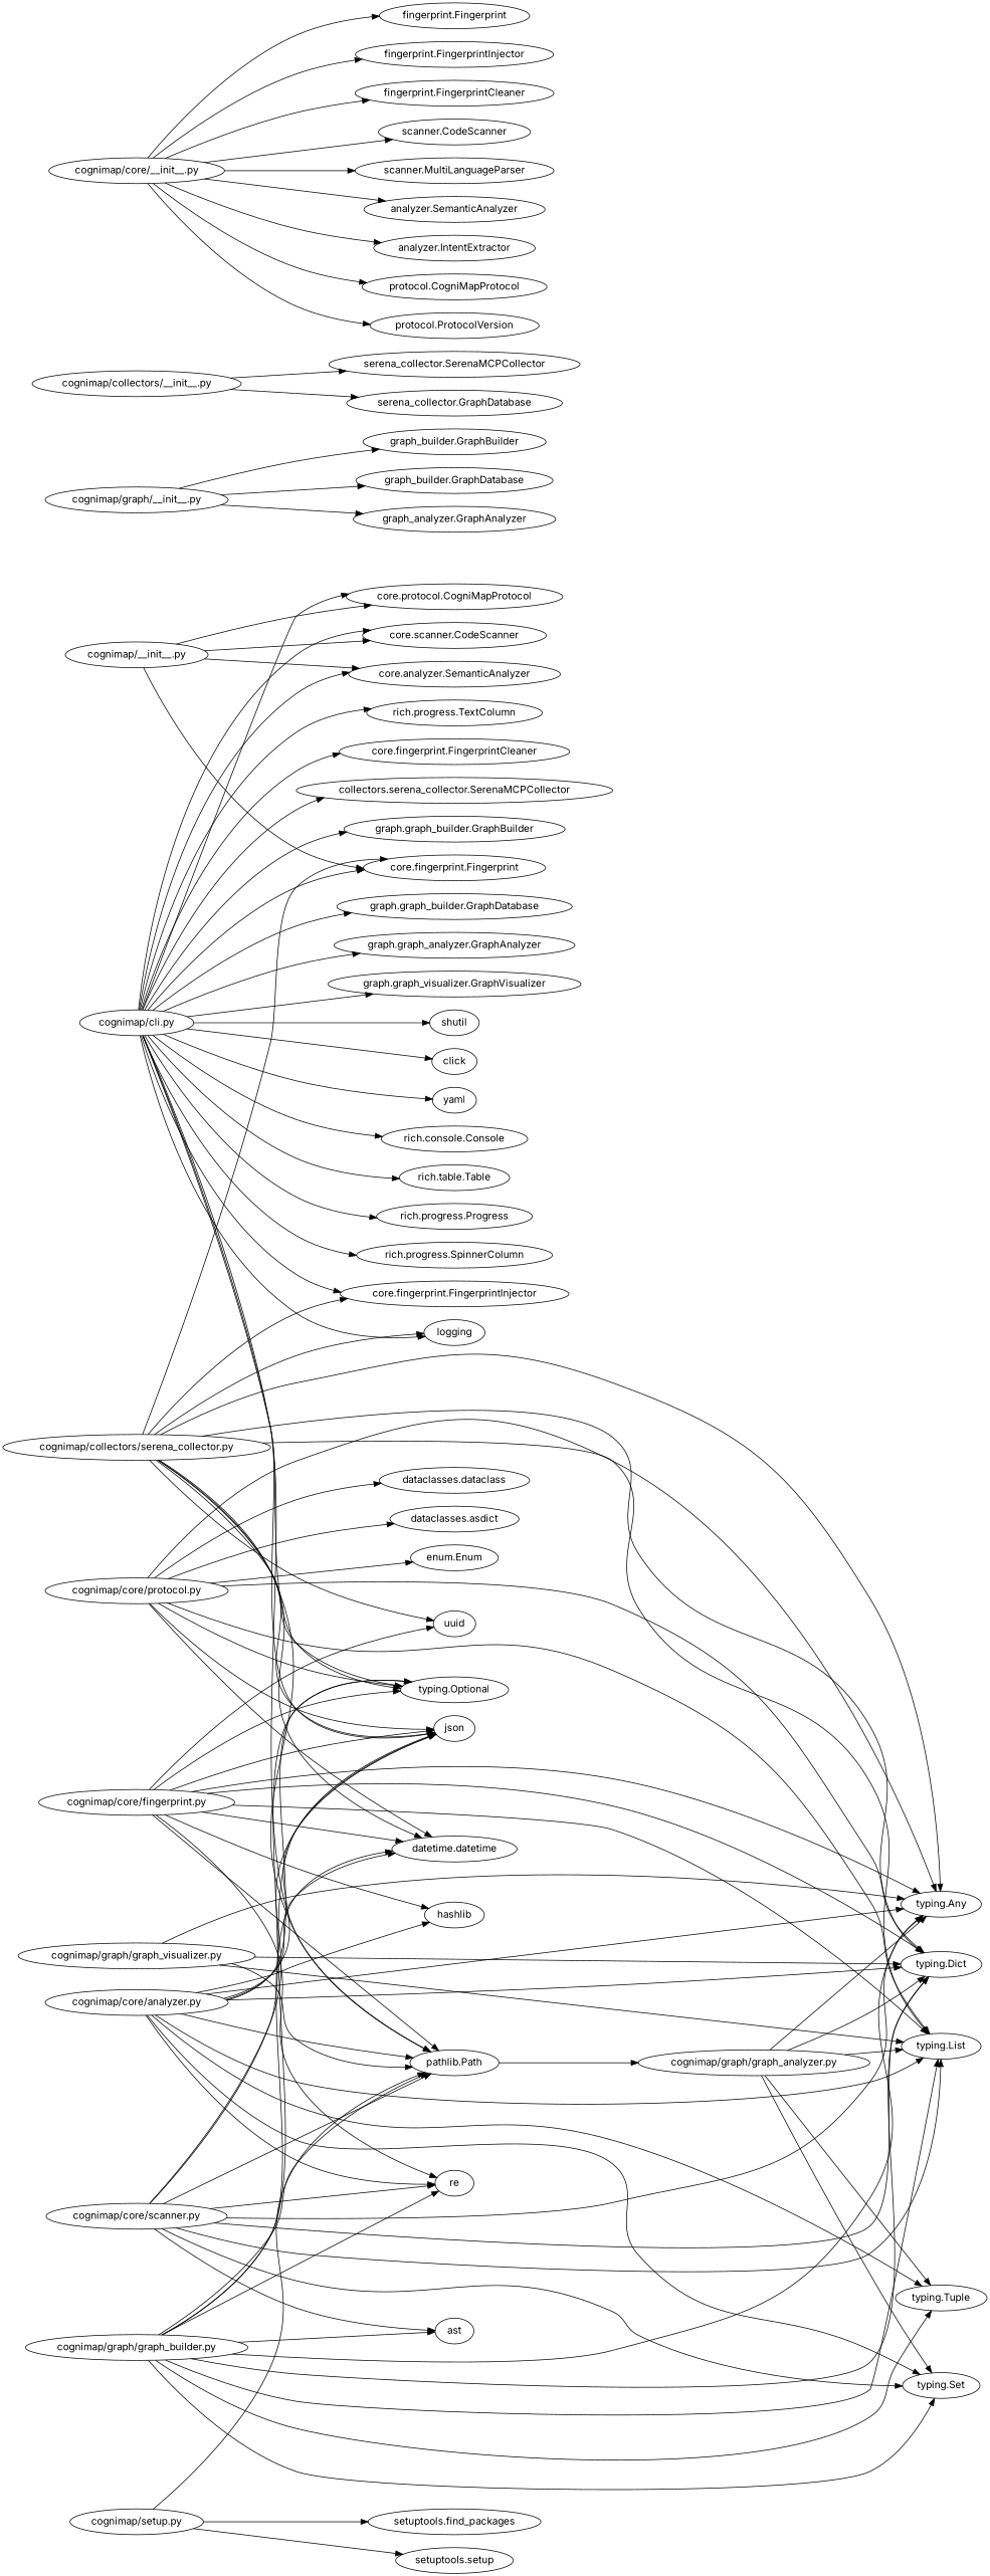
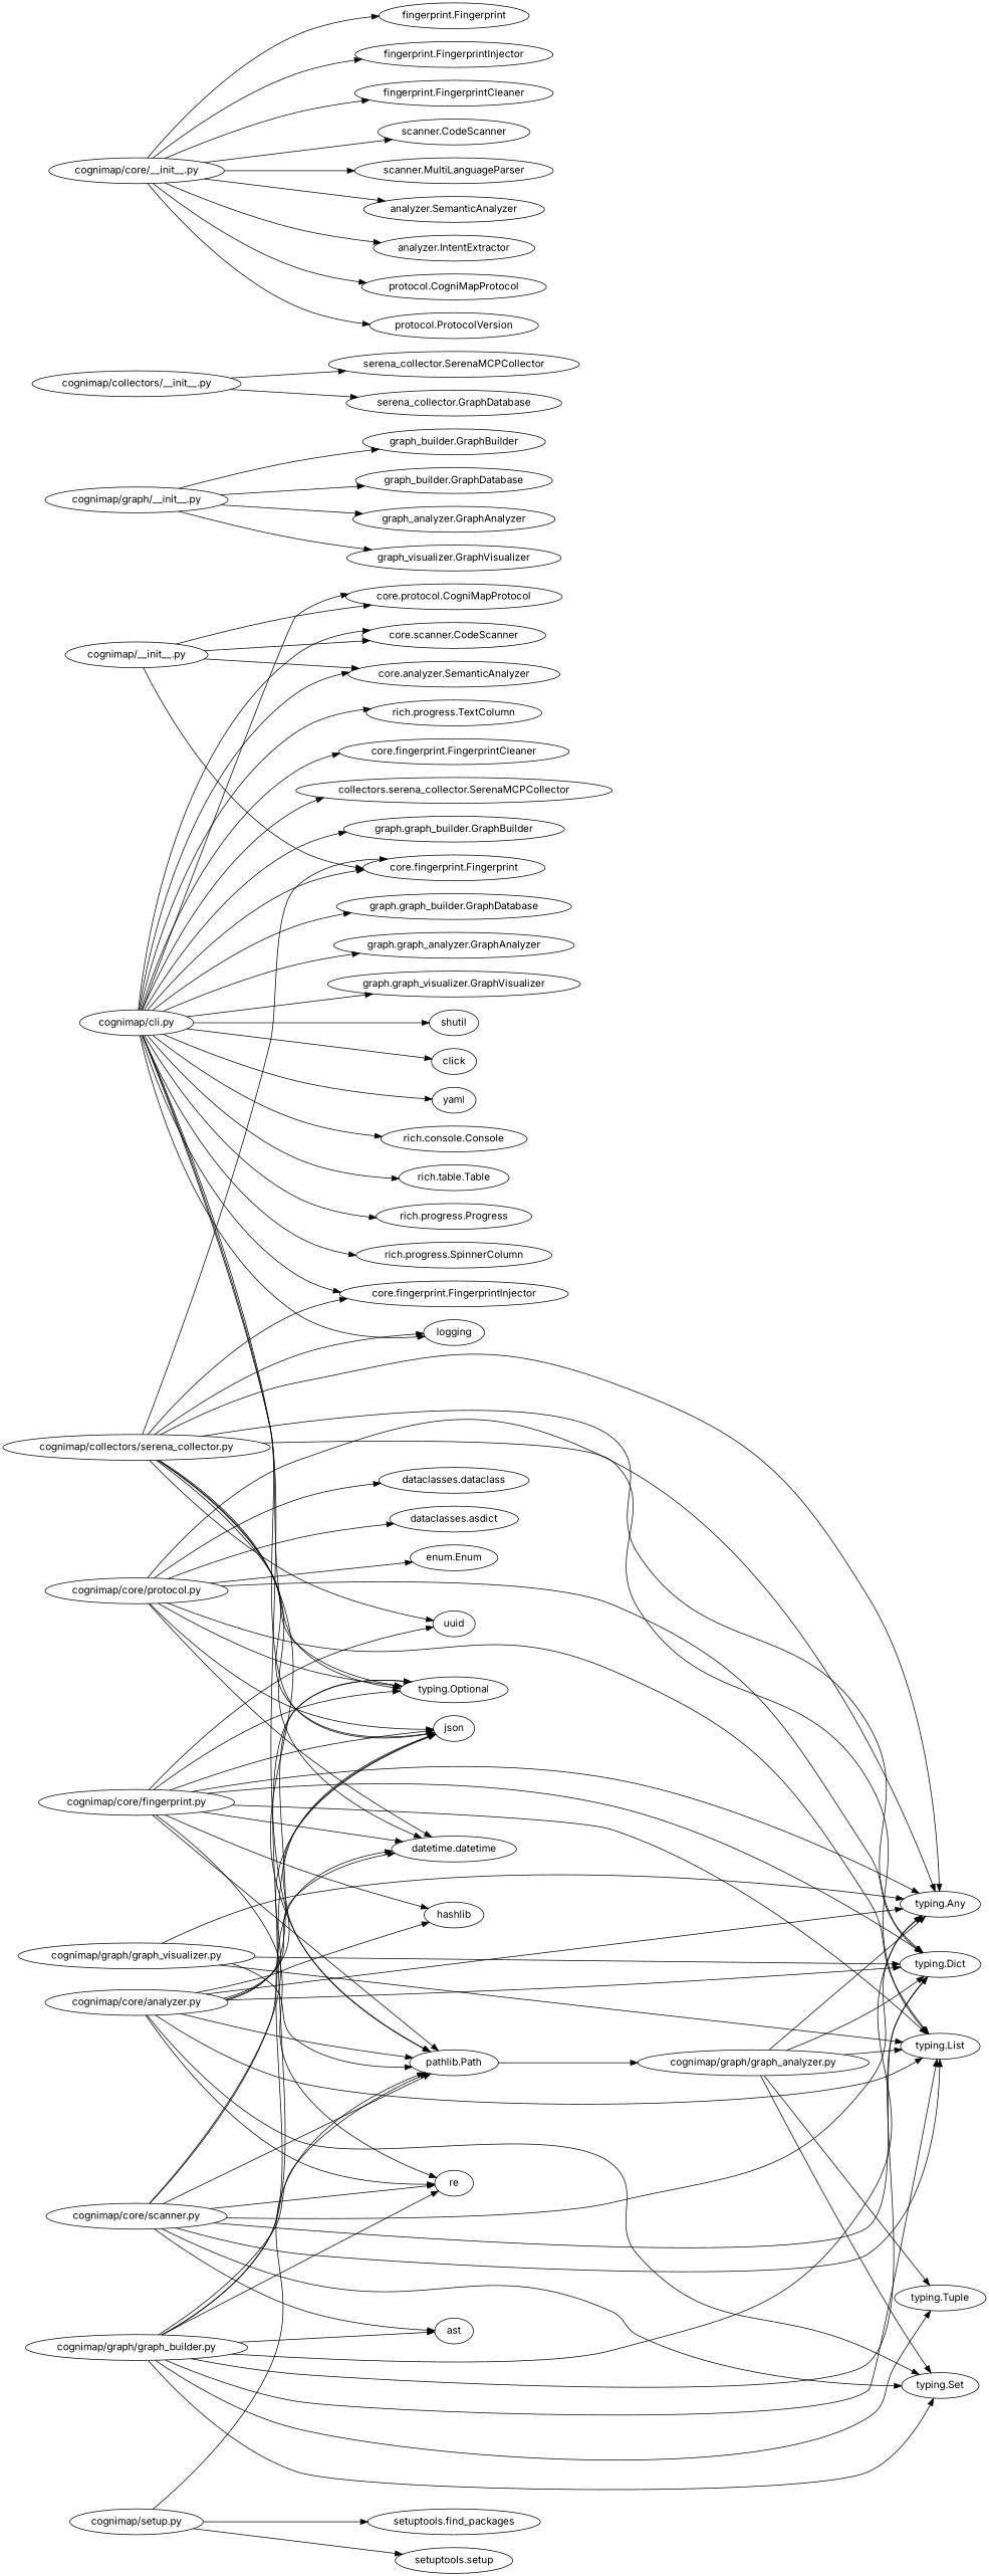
  strict digraph {
    fontname=Inter
    rankdir=LR
    node [color=black fontname=Inter]
    edge [fontname=Inter]
    "cognimap/__init__.py" [has_fingerprint=True hash="831b7ddc8d8bac4e" loc=33]
    "core.fingerprint.Fingerprint"
    "core.scanner.CodeScanner"
    "core.analyzer.SemanticAnalyzer"
    "core.protocol.CogniMapProtocol"
    "cognimap/cli.py" [has_fingerprint=True hash="8b83edfcc1c35e18" loc=488]
    click
    yaml
    json
    "pathlib.Path"
    "rich.console.Console"
    "rich.table.Table"
    "rich.progress.Progress"
    "rich.progress.SpinnerColumn"
    "rich.progress.TextColumn"
    logging
    "typing.Optional"
    "core.fingerprint.FingerprintInjector"
    "core.fingerprint.FingerprintCleaner"
    "collectors.serena_collector.SerenaMCPCollector"
    "graph.graph_builder.GraphBuilder"
    "graph.graph_builder.GraphDatabase"
    "graph.graph_analyzer.GraphAnalyzer"
    "graph.graph_visualizer.GraphVisualizer"
    shutil
    "cognimap/graph/graph_analyzer.py" [has_fingerprint=False hash=cf06eb068c0ea5b5 loc=280]
    "cognimap/setup.py" [has_fingerprint=True hash="500bbde80a069016" loc=95]
    "setuptools.setup"
    "setuptools.find_packages"
    "cognimap/graph/__init__.py" [has_fingerprint=False hash=edb6eb8610c951c2 loc=14]
    "graph_builder.GraphBuilder"
    "graph_builder.GraphDatabase"
    "graph_analyzer.GraphAnalyzer"
+   "graph_visualizer.GraphVisualizer"
    "cognimap/graph/graph_visualizer.py" [has_fingerprint=False hash=f7c804c03622cabb loc=187]
    "typing.Dict"
    "typing.List"
    "typing.Any"
    "typing.Set"
    "typing.Tuple"
    "cognimap/graph/graph_builder.py" [has_fingerprint=True hash=b406a8bbc4a5f58f loc=371]
    re
    "datetime.datetime"
    ast
    "cognimap/collectors/__init__.py" [has_fingerprint=True hash="1a351ea5b925684b" loc=26]
    "serena_collector.SerenaMCPCollector"
    n47 [label="serena_collector.GraphDatabase"]
    "cognimap/collectors/serena_collector.py" [has_fingerprint=True hash="2fa5fd9b02d4260b" loc=464]
    uuid
    "cognimap/core/analyzer.py" [has_fingerprint=True hash="7bcac65d8c6157d8" loc=482]
    hashlib
    "cognimap/core/__init__.py" [has_fingerprint=True hash=adb389b8c2e811c4 loc=38]
    "fingerprint.Fingerprint"
    "fingerprint.FingerprintInjector"
    "fingerprint.FingerprintCleaner"
    "scanner.CodeScanner"
    "scanner.MultiLanguageParser"
    "analyzer.SemanticAnalyzer"
    "analyzer.IntentExtractor"
    "protocol.CogniMapProtocol"
    "protocol.ProtocolVersion"
    "cognimap/core/fingerprint.py" [has_fingerprint=True hash="3e8f17a0f452bdc3" loc=381]
    "cognimap/core/protocol.py" [has_fingerprint=True hash="09c08cabb0a1ce52" loc=339]
    "enum.Enum"
    "dataclasses.dataclass"
    "dataclasses.asdict"
    "cognimap/core/scanner.py" [has_fingerprint=True hash="1a1a13f688aa7abc" loc=529]
    "cognimap/__init__.py" -> "core.fingerprint.Fingerprint"
    "cognimap/__init__.py" -> "core.scanner.CodeScanner"
    "cognimap/__init__.py" -> "core.analyzer.SemanticAnalyzer"
    "cognimap/__init__.py" -> "core.protocol.CogniMapProtocol"
    "cognimap/cli.py" -> "core.fingerprint.Fingerprint"
    "cognimap/cli.py" -> "core.scanner.CodeScanner"
    "cognimap/cli.py" -> "core.analyzer.SemanticAnalyzer"
    "cognimap/cli.py" -> "core.protocol.CogniMapProtocol"
    "cognimap/cli.py" -> click
    "cognimap/cli.py" -> yaml
    "cognimap/cli.py" -> json
    "cognimap/cli.py" -> "pathlib.Path"
    "cognimap/cli.py" -> "rich.console.Console"
    "cognimap/cli.py" -> "rich.table.Table"
    "cognimap/cli.py" -> "rich.progress.Progress"
    "cognimap/cli.py" -> "rich.progress.SpinnerColumn"
    "cognimap/cli.py" -> "rich.progress.TextColumn"
    "cognimap/cli.py" -> logging
    "cognimap/cli.py" -> "typing.Optional"
    "cognimap/cli.py" -> "core.fingerprint.FingerprintInjector"
    "cognimap/cli.py" -> "core.fingerprint.FingerprintCleaner"
    "cognimap/cli.py" -> "collectors.serena_collector.SerenaMCPCollector"
    "cognimap/cli.py" -> "graph.graph_builder.GraphBuilder"
    "cognimap/cli.py" -> "graph.graph_builder.GraphDatabase"
    "cognimap/cli.py" -> "graph.graph_analyzer.GraphAnalyzer"
    "cognimap/cli.py" -> "graph.graph_visualizer.GraphVisualizer"
    "cognimap/cli.py" -> shutil
    "pathlib.Path" -> "cognimap/graph/graph_analyzer.py"
    "cognimap/graph/graph_analyzer.py" -> "typing.Dict"
    "cognimap/graph/graph_analyzer.py" -> "typing.List"
    "cognimap/graph/graph_analyzer.py" -> "typing.Any"
    "cognimap/graph/graph_analyzer.py" -> "typing.Set"
    "cognimap/graph/graph_analyzer.py" -> "typing.Tuple"
    "cognimap/setup.py" -> "pathlib.Path"
    "cognimap/setup.py" -> "setuptools.setup"
    "cognimap/setup.py" -> "setuptools.find_packages"
    "cognimap/graph/__init__.py" -> "graph_builder.GraphBuilder"
    "cognimap/graph/__init__.py" -> "graph_builder.GraphDatabase"
    "cognimap/graph/__init__.py" -> "graph_analyzer.GraphAnalyzer"
+   "cognimap/graph/__init__.py" -> "graph_visualizer.GraphVisualizer"
    "cognimap/graph/graph_visualizer.py" -> "pathlib.Path"
    "cognimap/graph/graph_visualizer.py" -> "typing.Dict"
    "cognimap/graph/graph_visualizer.py" -> "typing.List"
    "cognimap/graph/graph_visualizer.py" -> "typing.Any"
    "cognimap/graph/graph_builder.py" -> json
    "cognimap/graph/graph_builder.py" -> "pathlib.Path"
    "cognimap/graph/graph_builder.py" -> "typing.Dict"
    "cognimap/graph/graph_builder.py" -> "typing.List"
    "cognimap/graph/graph_builder.py" -> "typing.Any"
    "cognimap/graph/graph_builder.py" -> "typing.Set"
    "cognimap/graph/graph_builder.py" -> "typing.Tuple"
    "cognimap/graph/graph_builder.py" -> re
    "cognimap/graph/graph_builder.py" -> "datetime.datetime"
    "cognimap/graph/graph_builder.py" -> ast
    "cognimap/collectors/__init__.py" -> "serena_collector.SerenaMCPCollector"
    "cognimap/collectors/__init__.py" -> n47
    "cognimap/collectors/serena_collector.py" -> "core.fingerprint.Fingerprint"
    "cognimap/collectors/serena_collector.py" -> json
    "cognimap/collectors/serena_collector.py" -> "pathlib.Path"
    "cognimap/collectors/serena_collector.py" -> logging
    "cognimap/collectors/serena_collector.py" -> "typing.Optional"
    "cognimap/collectors/serena_collector.py" -> "core.fingerprint.FingerprintInjector"
    "cognimap/collectors/serena_collector.py" -> "typing.Dict"
    "cognimap/collectors/serena_collector.py" -> "typing.List"
    "cognimap/collectors/serena_collector.py" -> "typing.Any"
    "cognimap/collectors/serena_collector.py" -> "datetime.datetime"
    "cognimap/collectors/serena_collector.py" -> uuid
    "cognimap/core/analyzer.py" -> json
    "cognimap/core/analyzer.py" -> "pathlib.Path"
    "cognimap/core/analyzer.py" -> "typing.Optional"
    "cognimap/core/analyzer.py" -> "typing.Dict"
    "cognimap/core/analyzer.py" -> "typing.List"
    "cognimap/core/analyzer.py" -> "typing.Any"
    "cognimap/core/analyzer.py" -> "typing.Set"
-   "cognimap/core/analyzer.py" -> "typing.Tuple"
    "cognimap/core/analyzer.py" -> re
    "cognimap/core/analyzer.py" -> "datetime.datetime"
    "cognimap/core/analyzer.py" -> hashlib
    "cognimap/core/__init__.py" -> "fingerprint.Fingerprint"
    "cognimap/core/__init__.py" -> "fingerprint.FingerprintInjector"
    "cognimap/core/__init__.py" -> "fingerprint.FingerprintCleaner"
    "cognimap/core/__init__.py" -> "scanner.CodeScanner"
    "cognimap/core/__init__.py" -> "scanner.MultiLanguageParser"
    "cognimap/core/__init__.py" -> "analyzer.SemanticAnalyzer"
    "cognimap/core/__init__.py" -> "analyzer.IntentExtractor"
    "cognimap/core/__init__.py" -> "protocol.CogniMapProtocol"
    "cognimap/core/__init__.py" -> "protocol.ProtocolVersion"
    "cognimap/core/fingerprint.py" -> json
    "cognimap/core/fingerprint.py" -> "pathlib.Path"
    "cognimap/core/fingerprint.py" -> "typing.Optional"
    "cognimap/core/fingerprint.py" -> "typing.Dict"
    "cognimap/core/fingerprint.py" -> "typing.List"
    "cognimap/core/fingerprint.py" -> "typing.Any"
    "cognimap/core/fingerprint.py" -> re
    "cognimap/core/fingerprint.py" -> "datetime.datetime"
    "cognimap/core/fingerprint.py" -> uuid
    "cognimap/core/fingerprint.py" -> hashlib
    "cognimap/core/protocol.py" -> json
    "cognimap/core/protocol.py" -> "typing.Optional"
    "cognimap/core/protocol.py" -> "typing.Dict"
    "cognimap/core/protocol.py" -> "typing.List"
    "cognimap/core/protocol.py" -> "typing.Any"
    "cognimap/core/protocol.py" -> "datetime.datetime"
    "cognimap/core/protocol.py" -> "enum.Enum"
    "cognimap/core/protocol.py" -> "dataclasses.dataclass"
    "cognimap/core/protocol.py" -> "dataclasses.asdict"
    "cognimap/core/scanner.py" -> json
    "cognimap/core/scanner.py" -> "pathlib.Path"
    "cognimap/core/scanner.py" -> "typing.Optional"
    "cognimap/core/scanner.py" -> "typing.Dict"
    "cognimap/core/scanner.py" -> "typing.List"
    "cognimap/core/scanner.py" -> "typing.Any"
    "cognimap/core/scanner.py" -> "typing.Set"
    "cognimap/core/scanner.py" -> re
    "cognimap/core/scanner.py" -> ast
  }
